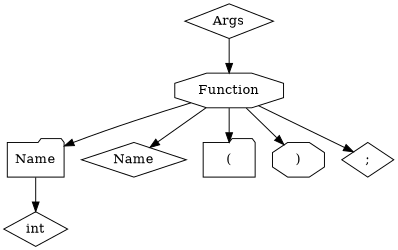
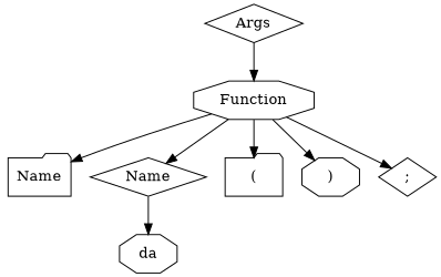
  digraph {
    node [shape=diamond]
    n1 [label=Function shape=octagon]
    n2 [label=Name shape=folder]
    n3 [label=Name]
    n4 [label="(" shape=folder]
    n5 [label=")" shape=octagon]
    n6 [label=";"]
-   n7 [label=int]
+   n8 [label=da shape=octagon]
    n9 [label=Args]
    n1 -> n2
    n1 -> n3
    n1 -> n4
    n1 -> n5
    n1 -> n6
-   n2 -> n7
+   n3 -> n8
    n9 -> n1
  }
